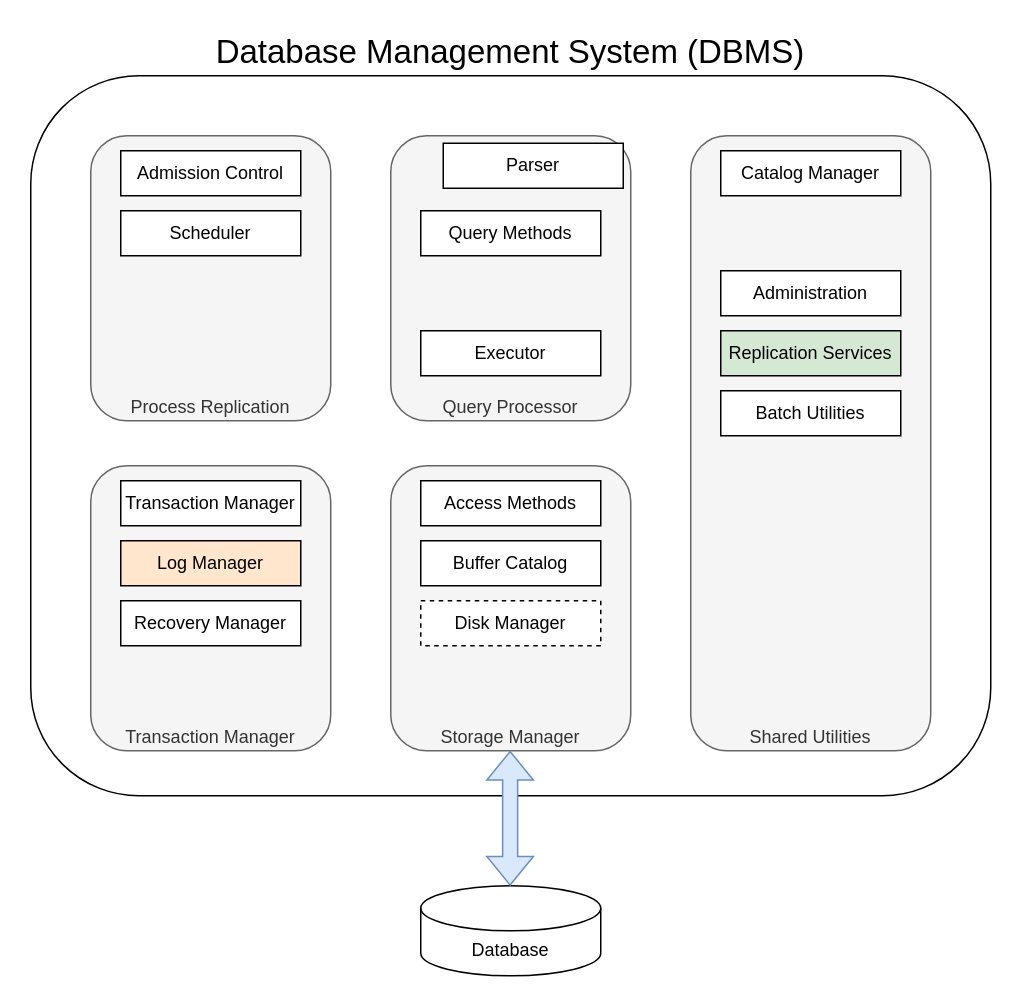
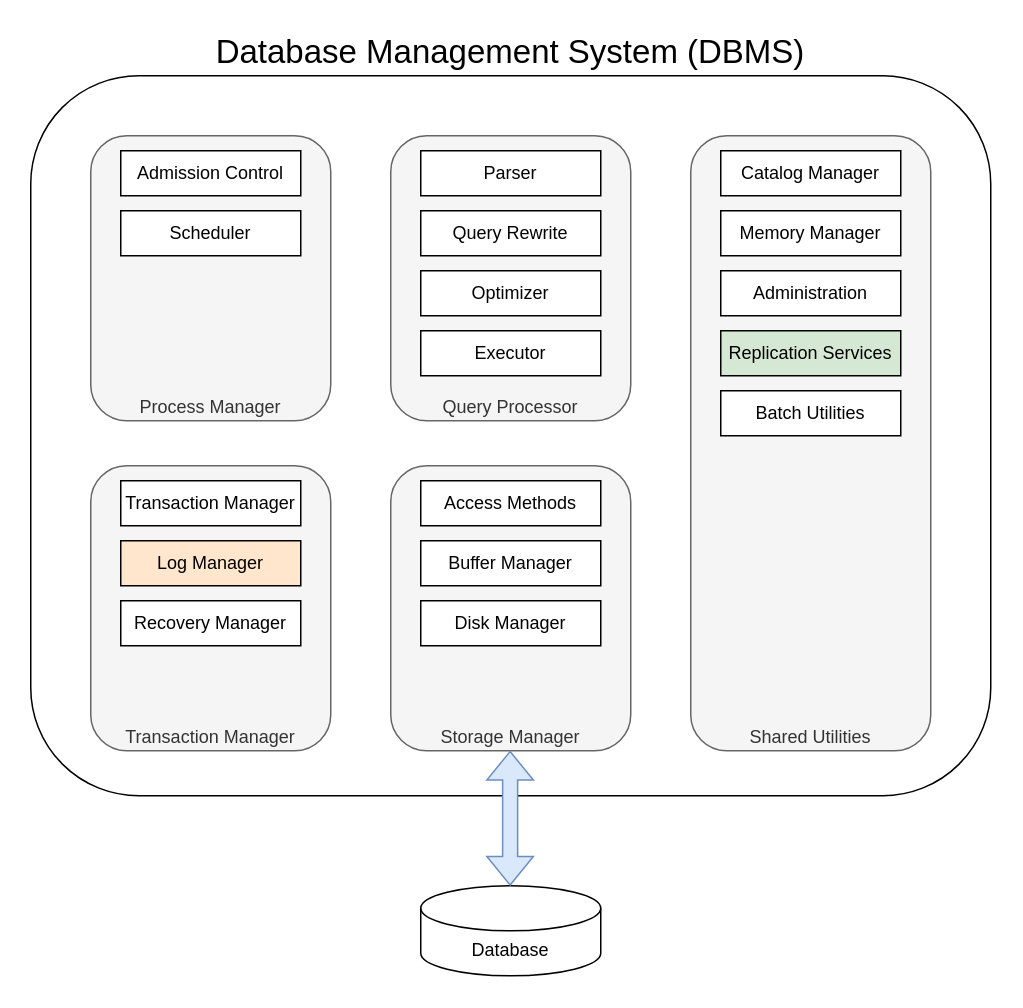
  <mxCell id="0" />
  <mxCell id="1" parent="0" />
  <mxCell id="2" value="" style="rounded=1;whiteSpace=wrap;html=1;" parent="1" vertex="1"><mxGeometry x="20" y="50" width="640" height="480" as="geometry" /></mxCell>
- <mxCell id="3" value="Process Replication" style="rounded=1;whiteSpace=wrap;html=1;fillColor=#f5f5f5;fontColor=#333333;strokeColor=#666666;verticalAlign=bottom;" parent="1" vertex="1"><mxGeometry x="60" y="90" width="160" height="190" as="geometry" /></mxCell>
+ <mxCell id="3" value="Process Manager" style="rounded=1;whiteSpace=wrap;html=1;fillColor=#f5f5f5;fontColor=#333333;strokeColor=#666666;verticalAlign=bottom;" parent="1" vertex="1"><mxGeometry x="60" y="90" width="160" height="190" as="geometry" /></mxCell>
  <mxCell id="4" value="Admission Control" style="rounded=0;whiteSpace=wrap;html=1;" parent="1" vertex="1"><mxGeometry x="80" y="100" width="120" height="30" as="geometry" /></mxCell>
  <mxCell id="5" value="Scheduler" style="rounded=0;whiteSpace=wrap;html=1;" parent="1" vertex="1"><mxGeometry x="80" y="140" width="120" height="30" as="geometry" /></mxCell>
  <mxCell id="6" value="Query Processor" style="rounded=1;whiteSpace=wrap;html=1;fillColor=#f5f5f5;fontColor=#333333;strokeColor=#666666;verticalAlign=bottom;" parent="1" vertex="1"><mxGeometry x="260" y="90" width="160" height="190" as="geometry" /></mxCell>
- <mxCell id="7" value="Parser" style="rounded=0;whiteSpace=wrap;html=1;" parent="1" vertex="1"><mxGeometry x="295" y="95" width="120" height="30" as="geometry" /></mxCell>
- <mxCell id="8" value="Query Methods" style="rounded=0;whiteSpace=wrap;html=1;" parent="1" vertex="1"><mxGeometry x="280" y="140" width="120" height="30" as="geometry" /></mxCell>
+ <mxCell id="7" value="Parser" style="rounded=0;whiteSpace=wrap;html=1;" parent="1" vertex="1"><mxGeometry x="280" y="100" width="120" height="30" as="geometry" /></mxCell>
+ <mxCell id="8" value="Query Rewrite" style="rounded=0;whiteSpace=wrap;html=1;" parent="1" vertex="1"><mxGeometry x="280" y="140" width="120" height="30" as="geometry" /></mxCell>
+ <mxCell id="9" value="Optimizer" style="rounded=0;whiteSpace=wrap;html=1;" parent="1" vertex="1"><mxGeometry x="280" y="180" width="120" height="30" as="geometry" /></mxCell>
  <mxCell id="10" value="Executor" style="rounded=0;whiteSpace=wrap;html=1;" parent="1" vertex="1"><mxGeometry x="280" y="220" width="120" height="30" as="geometry" /></mxCell>
  <mxCell id="11" value="Transaction Manager" style="rounded=1;whiteSpace=wrap;html=1;fillColor=#f5f5f5;fontColor=#333333;strokeColor=#666666;verticalAlign=bottom;" parent="1" vertex="1"><mxGeometry x="60" y="310" width="160" height="190" as="geometry" /></mxCell>
  <mxCell id="12" value="Transaction Manager" style="rounded=0;whiteSpace=wrap;html=1;" parent="1" vertex="1"><mxGeometry x="80" y="320" width="120" height="30" as="geometry" /></mxCell>
  <mxCell id="13" value="Log Manager" style="rounded=0;whiteSpace=wrap;html=1;fillColor=#ffe6cc;" parent="1" vertex="1"><mxGeometry x="80" y="360" width="120" height="30" as="geometry" /></mxCell>
  <mxCell id="14" value="Storage Manager" style="rounded=1;whiteSpace=wrap;html=1;fillColor=#f5f5f5;fontColor=#333333;strokeColor=#666666;verticalAlign=bottom;" parent="1" vertex="1"><mxGeometry x="260" y="310" width="160" height="190" as="geometry" /></mxCell>
  <mxCell id="15" value="Access Methods" style="rounded=0;whiteSpace=wrap;html=1;" parent="1" vertex="1"><mxGeometry x="280" y="320" width="120" height="30" as="geometry" /></mxCell>
- <mxCell id="16" value="Buffer Catalog" style="rounded=0;whiteSpace=wrap;html=1;" parent="1" vertex="1"><mxGeometry x="280" y="360" width="120" height="30" as="geometry" /></mxCell>
- <mxCell id="17" value="Disk Manager" style="rounded=0;whiteSpace=wrap;html=1;dashed=1;" parent="1" vertex="1"><mxGeometry x="280" y="400" width="120" height="30" as="geometry" /></mxCell>
+ <mxCell id="16" value="Buffer Manager" style="rounded=0;whiteSpace=wrap;html=1;" parent="1" vertex="1"><mxGeometry x="280" y="360" width="120" height="30" as="geometry" /></mxCell>
+ <mxCell id="17" value="Disk Manager" style="rounded=0;whiteSpace=wrap;html=1;" parent="1" vertex="1"><mxGeometry x="280" y="400" width="120" height="30" as="geometry" /></mxCell>
  <mxCell id="18" value="Recovery Manager" style="rounded=0;whiteSpace=wrap;html=1;" parent="1" vertex="1"><mxGeometry x="80" y="400" width="120" height="30" as="geometry" /></mxCell>
  <mxCell id="19" value="Shared Utilities" style="rounded=1;whiteSpace=wrap;html=1;fillColor=#f5f5f5;fontColor=#333333;strokeColor=#666666;verticalAlign=bottom;" parent="1" vertex="1"><mxGeometry x="460" y="90" width="160" height="410" as="geometry" /></mxCell>
  <mxCell id="20" value="Catalog Manager" style="rounded=0;whiteSpace=wrap;html=1;" parent="1" vertex="1"><mxGeometry x="480" y="100" width="120" height="30" as="geometry" /></mxCell>
+ <mxCell id="21" value="Memory Manager" style="rounded=0;whiteSpace=wrap;html=1;" parent="1" vertex="1"><mxGeometry x="480" y="140" width="120" height="30" as="geometry" /></mxCell>
  <mxCell id="22" value="Administration" style="rounded=0;whiteSpace=wrap;html=1;" parent="1" vertex="1"><mxGeometry x="480" y="180" width="120" height="30" as="geometry" /></mxCell>
  <mxCell id="23" value="Replication Services" style="rounded=0;whiteSpace=wrap;html=1;fillColor=#d5e8d4;" parent="1" vertex="1"><mxGeometry x="480" y="220" width="120" height="30" as="geometry" /></mxCell>
  <mxCell id="24" value="Batch Utilities" style="rounded=0;whiteSpace=wrap;html=1;" parent="1" vertex="1"><mxGeometry x="480" y="260" width="120" height="30" as="geometry" /></mxCell>
  <mxCell id="25" value="Database" style="shape=cylinder3;whiteSpace=wrap;html=1;boundedLbl=1;backgroundOutline=1;size=15;" parent="1" vertex="1"><mxGeometry x="280" y="590" width="120" height="60" as="geometry" /></mxCell>
  <mxCell id="26" value="" style="shape=flexArrow;endArrow=classic;startArrow=classic;html=1;rounded=0;fillColor=#dae8fc;strokeColor=#6c8ebf;" parent="1" edge="1"><mxGeometry width="100" height="100" relative="1" as="geometry"><mxPoint x="339.58" y="590" as="sourcePoint" /><mxPoint x="339.58" y="500" as="targetPoint" /></mxGeometry></mxCell>
  <mxCell id="27" value="Database Management System (DBMS)" style="text;html=1;align=center;verticalAlign=middle;whiteSpace=wrap;rounded=0;fontSize=22;" parent="1" vertex="1"><mxGeometry x="135" y="20" width="410" height="30" as="geometry" /></mxCell>
